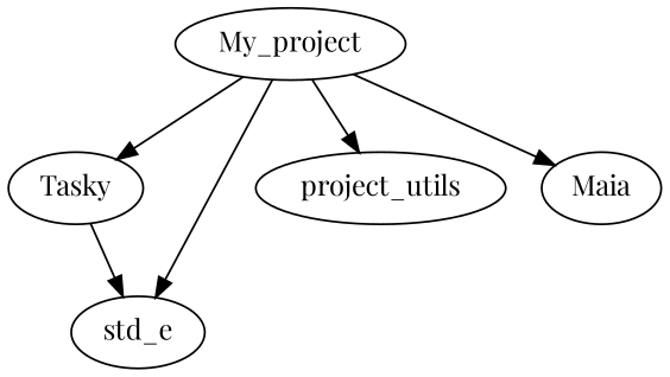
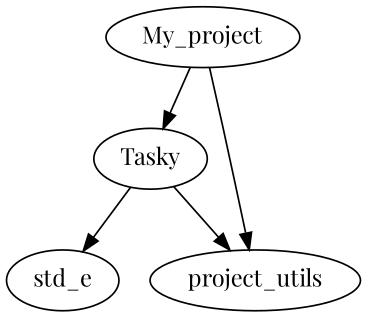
  digraph {
    fontname="Playfair Display"
    node [fontname="Playfair Display"]
    edge [fontname="Playfair Display"]
    Tasky
    std_e
    project_utils
    My_project
-   Maia
    Tasky -> std_e
+   Tasky -> project_utils
    My_project -> Tasky
-   My_project -> std_e
    My_project -> project_utils
-   My_project -> Maia
  }
